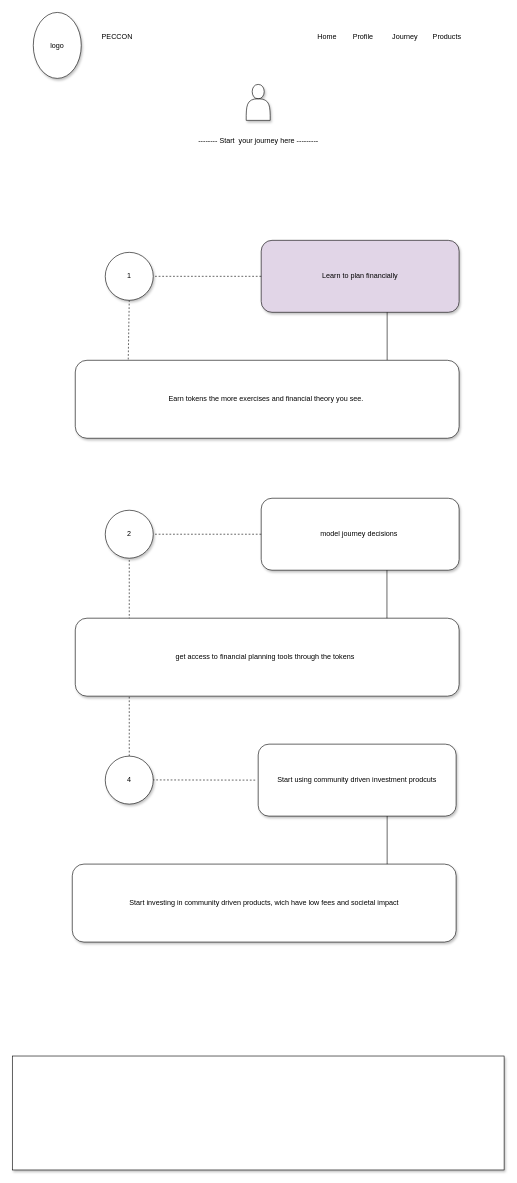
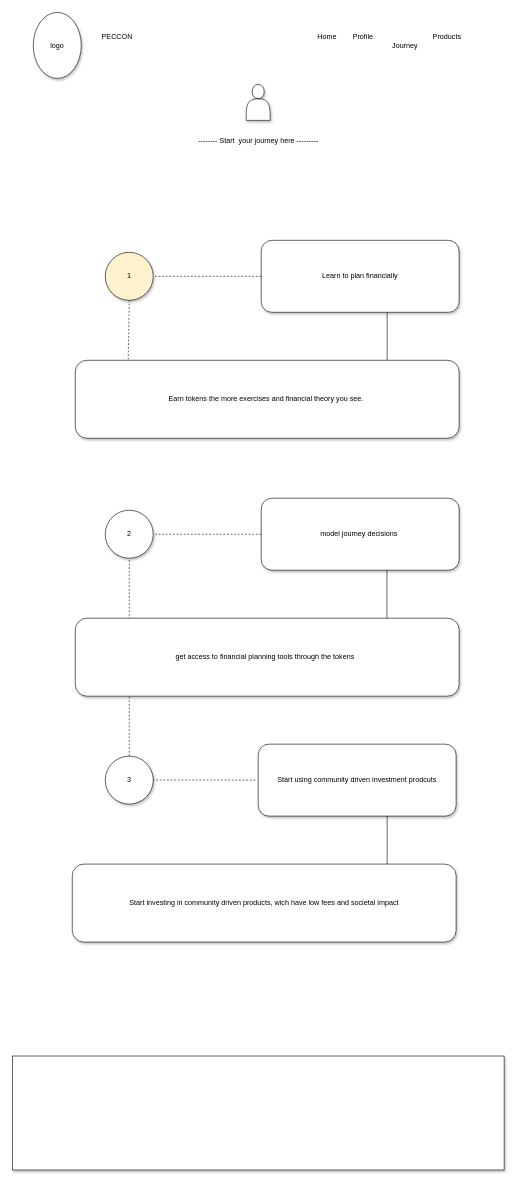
  <mxCell id="0" />
  <mxCell id="1" parent="0" />
  <mxCell id="2" value="" style="endArrow=none;dashed=1;html=1;entryX=0.5;entryY=1;entryDx=0;entryDy=0;exitX=0.5;exitY=0;exitDx=0;exitDy=0;" parent="1" source="22" target="20" edge="1"><mxGeometry width="50" height="50" relative="1" as="geometry"><mxPoint x="335" y="1250" as="sourcePoint" /><mxPoint x="644.66" y="930" as="targetPoint" /></mxGeometry></mxCell>
  <mxCell id="3" value="" style="endArrow=none;dashed=1;html=1;entryX=0.5;entryY=1;entryDx=0;entryDy=0;exitX=0.138;exitY=-0.011;exitDx=0;exitDy=0;exitPerimeter=0;" parent="1" source="6" target="21" edge="1"><mxGeometry width="50" height="50" relative="1" as="geometry"><mxPoint x="605" y="540" as="sourcePoint" /><mxPoint x="655" y="490" as="targetPoint" /></mxGeometry></mxCell>
- <mxCell id="4" value="Learn to plan financially" style="rounded=1;whiteSpace=wrap;html=1;glass=0;shadow=1;fillColor=#e1d5e7;" parent="1" vertex="1"><mxGeometry x="435" y="400" width="330" height="120" as="geometry" /></mxCell>
+ <mxCell id="4" value="Learn to plan financially" style="rounded=1;whiteSpace=wrap;html=1;glass=0;shadow=1;" parent="1" vertex="1"><mxGeometry x="435" y="400" width="330" height="120" as="geometry" /></mxCell>
  <mxCell id="5" value="" style="endArrow=none;html=1;" parent="1" edge="1"><mxGeometry width="50" height="50" relative="1" as="geometry"><mxPoint x="645" y="600" as="sourcePoint" /><mxPoint x="645" y="520" as="targetPoint" /></mxGeometry></mxCell>
  <mxCell id="6" value="Earn tokens the more exercises and financial theory you see.&amp;nbsp;" style="rounded=1;whiteSpace=wrap;html=1;shadow=1;glass=0;sketch=0;" parent="1" vertex="1"><mxGeometry x="125" y="600" width="640" height="130" as="geometry" /></mxCell>
  <mxCell id="7" value="logo" style="ellipse;whiteSpace=wrap;html=1;aspect=fixed;rounded=1;shadow=1;glass=0;sketch=0;" parent="1" vertex="1"><mxGeometry x="55" y="20" width="80" height="110" as="geometry" /></mxCell>
  <mxCell id="8" value="PECCON" style="text;html=1;strokeColor=none;fillColor=none;align=center;verticalAlign=middle;whiteSpace=wrap;rounded=0;shadow=1;glass=0;sketch=0;" parent="1" vertex="1"><mxGeometry x="165" y="45" width="60" height="30" as="geometry" /></mxCell>
  <mxCell id="9" value="Home" style="text;html=1;strokeColor=none;fillColor=none;align=center;verticalAlign=middle;whiteSpace=wrap;rounded=0;shadow=1;glass=0;sketch=0;" parent="1" vertex="1"><mxGeometry x="515" y="45" width="60" height="30" as="geometry" /></mxCell>
  <mxCell id="10" value="Profile" style="text;html=1;strokeColor=none;fillColor=none;align=center;verticalAlign=middle;whiteSpace=wrap;rounded=0;shadow=1;glass=0;sketch=0;" parent="1" vertex="1"><mxGeometry x="575" y="45" width="60" height="30" as="geometry" /></mxCell>
- <mxCell id="11" value="Journey" style="text;html=1;strokeColor=none;fillColor=none;align=center;verticalAlign=middle;whiteSpace=wrap;rounded=0;shadow=1;glass=0;sketch=0;" parent="1" vertex="1"><mxGeometry x="645" y="45" width="60" height="30" as="geometry" /></mxCell>
+ <mxCell id="11" value="Journey" style="text;html=1;strokeColor=none;fillColor=none;align=center;verticalAlign=middle;whiteSpace=wrap;rounded=0;shadow=1;glass=0;sketch=0;" parent="1" vertex="1"><mxGeometry x="645" y="60" width="60" height="30" as="geometry" /></mxCell>
  <mxCell id="12" value="Products" style="text;html=1;strokeColor=none;fillColor=none;align=center;verticalAlign=middle;whiteSpace=wrap;rounded=0;shadow=1;glass=0;sketch=0;" parent="1" vertex="1"><mxGeometry x="715" y="45" width="60" height="30" as="geometry" /></mxCell>
  <mxCell id="13" value="-------- Start&amp;nbsp; your journey here ---------" style="text;html=1;strokeColor=none;fillColor=none;align=center;verticalAlign=middle;whiteSpace=wrap;rounded=0;shadow=1;glass=0;sketch=0;" parent="1" vertex="1"><mxGeometry x="238" y="220" width="385" height="30" as="geometry" /></mxCell>
  <mxCell id="14" value="" style="shape=actor;whiteSpace=wrap;html=1;rounded=1;shadow=1;glass=0;sketch=0;" parent="1" vertex="1"><mxGeometry x="410" y="140" width="40" height="60" as="geometry" /></mxCell>
  <mxCell id="15" value="model journey decisions&amp;nbsp;" style="rounded=1;whiteSpace=wrap;html=1;glass=0;shadow=1;" parent="1" vertex="1"><mxGeometry x="435" y="830" width="330" height="120" as="geometry" /></mxCell>
  <mxCell id="16" value="get access to financial planning tools through the tokens&amp;nbsp;&amp;nbsp;" style="rounded=1;whiteSpace=wrap;html=1;shadow=1;glass=0;sketch=0;" parent="1" vertex="1"><mxGeometry x="125" y="1030" width="640" height="130" as="geometry" /></mxCell>
  <mxCell id="17" value="Start using community driven investment prodcuts" style="rounded=1;whiteSpace=wrap;html=1;glass=0;shadow=1;" parent="1" vertex="1"><mxGeometry x="430" y="1240" width="330" height="120" as="geometry" /></mxCell>
  <mxCell id="18" value="Start investing in community driven products, wich have low fees and societal impact" style="rounded=1;whiteSpace=wrap;html=1;shadow=1;glass=0;sketch=0;" parent="1" vertex="1"><mxGeometry x="120" y="1440" width="640" height="130" as="geometry" /></mxCell>
  <mxCell id="19" value="" style="rounded=0;whiteSpace=wrap;html=1;shadow=1;glass=0;sketch=0;" parent="1" vertex="1"><mxGeometry x="20" y="1760" width="820" height="190" as="geometry" /></mxCell>
  <mxCell id="20" value="2" style="ellipse;whiteSpace=wrap;html=1;aspect=fixed;rounded=1;shadow=1;glass=0;sketch=0;" parent="1" vertex="1"><mxGeometry x="175" y="850" width="80" height="80" as="geometry" /></mxCell>
- <mxCell id="21" value="1" style="ellipse;whiteSpace=wrap;html=1;aspect=fixed;rounded=1;shadow=1;glass=0;sketch=0;" parent="1" vertex="1"><mxGeometry x="175" y="420" width="80" height="80" as="geometry" /></mxCell>
- <mxCell id="22" value="4" style="ellipse;whiteSpace=wrap;html=1;aspect=fixed;rounded=1;shadow=1;glass=0;sketch=0;" parent="1" vertex="1"><mxGeometry x="175" y="1260" width="80" height="80" as="geometry" /></mxCell>
+ <mxCell id="21" value="1" style="ellipse;whiteSpace=wrap;html=1;aspect=fixed;rounded=1;shadow=1;glass=0;sketch=0;fillColor=#fff2cc;" parent="1" vertex="1"><mxGeometry x="175" y="420" width="80" height="80" as="geometry" /></mxCell>
+ <mxCell id="22" value="3" style="ellipse;whiteSpace=wrap;html=1;aspect=fixed;rounded=1;shadow=1;glass=0;sketch=0;" parent="1" vertex="1"><mxGeometry x="175" y="1260" width="80" height="80" as="geometry" /></mxCell>
  <mxCell id="23" value="" style="endArrow=none;dashed=1;html=1;" parent="1" edge="1"><mxGeometry width="50" height="50" relative="1" as="geometry"><mxPoint x="435" y="460" as="sourcePoint" /><mxPoint x="255" y="460" as="targetPoint" /></mxGeometry></mxCell>
  <mxCell id="24" value="" style="endArrow=none;dashed=1;html=1;exitX=0;exitY=0.5;exitDx=0;exitDy=0;" parent="1" source="15" edge="1"><mxGeometry width="50" height="50" relative="1" as="geometry"><mxPoint x="430" y="889.66" as="sourcePoint" /><mxPoint x="255" y="890" as="targetPoint" /></mxGeometry></mxCell>
  <mxCell id="25" value="" style="endArrow=none;html=1;" parent="1" edge="1"><mxGeometry width="50" height="50" relative="1" as="geometry"><mxPoint x="644.66" y="1030" as="sourcePoint" /><mxPoint x="644.66" y="950" as="targetPoint" /></mxGeometry></mxCell>
  <mxCell id="26" value="" style="endArrow=none;html=1;" parent="1" edge="1"><mxGeometry width="50" height="50" relative="1" as="geometry"><mxPoint x="645" y="1440" as="sourcePoint" /><mxPoint x="645" y="1360" as="targetPoint" /></mxGeometry></mxCell>
  <mxCell id="27" value="" style="endArrow=none;dashed=1;html=1;" parent="1" edge="1"><mxGeometry width="50" height="50" relative="1" as="geometry"><mxPoint x="425" y="1300" as="sourcePoint" /><mxPoint x="255" y="1299.66" as="targetPoint" /></mxGeometry></mxCell>
